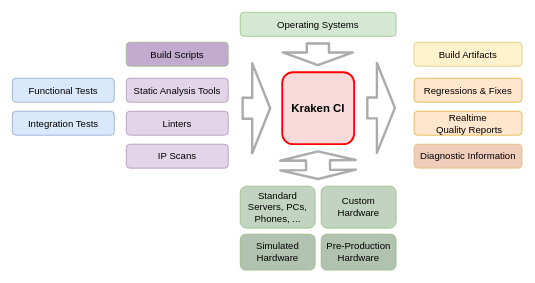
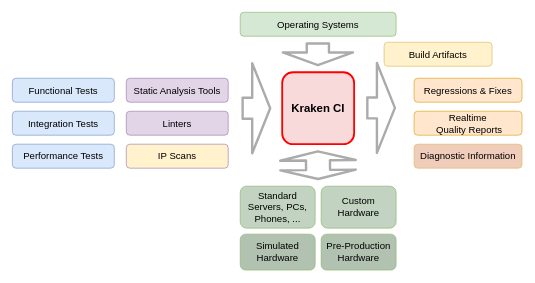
  <mxCell id="0" />
  <mxCell id="1" parent="0" />
  <mxCell id="2" value="Functional Tests" style="rounded=1;whiteSpace=wrap;html=1;fontSize=16;glass=0;strokeWidth=1;shadow=0;fillColor=#dae8fc;strokeColor=#6c8ebf;" parent="1" vertex="1"><mxGeometry x="20" y="130" width="170" height="40" as="geometry" /></mxCell>
  <mxCell id="3" value="Integration Tests" style="rounded=1;whiteSpace=wrap;html=1;fontSize=16;glass=0;strokeWidth=1;shadow=0;fillColor=#dae8fc;strokeColor=#6c8ebf;" parent="1" vertex="1"><mxGeometry x="20" y="185" width="170" height="40" as="geometry" /></mxCell>
- <mxCell id="5" value="Build Scripts" style="rounded=1;whiteSpace=wrap;html=1;fontSize=16;glass=0;strokeWidth=1;shadow=0;strokeColor=#82b366;fillColor=#C3ABD0;" parent="1" vertex="1"><mxGeometry x="210" y="70" width="170" height="40" as="geometry" /></mxCell>
+ <mxCell id="4" value="Performance Tests" style="rounded=1;whiteSpace=wrap;html=1;fontSize=16;glass=0;strokeWidth=1;shadow=0;fillColor=#dae8fc;strokeColor=#6c8ebf;" parent="1" vertex="1"><mxGeometry x="20" y="240" width="170" height="40" as="geometry" /></mxCell>
  <mxCell id="6" value="Static Analysis Tools" style="rounded=1;whiteSpace=wrap;html=1;fontSize=16;glass=0;strokeWidth=1;shadow=0;fillColor=#e1d5e7;strokeColor=#9673a6;" parent="1" vertex="1"><mxGeometry x="210" y="130" width="170" height="40" as="geometry" /></mxCell>
  <mxCell id="7" value="Linters" style="rounded=1;whiteSpace=wrap;html=1;fontSize=16;glass=0;strokeWidth=1;shadow=0;fillColor=#e1d5e7;strokeColor=#9673a6;" parent="1" vertex="1"><mxGeometry x="210" y="185" width="170" height="40" as="geometry" /></mxCell>
  <mxCell id="8" value="&lt;div&gt;Regressions&amp;nbsp;&lt;span&gt;&amp;amp; Fixes&lt;/span&gt;&lt;/div&gt;" style="rounded=1;whiteSpace=wrap;html=1;fontSize=16;glass=0;strokeWidth=1;shadow=0;fillColor=#ffe6cc;strokeColor=#d79b00;" parent="1" vertex="1"><mxGeometry x="690" y="130" width="180" height="40" as="geometry" /></mxCell>
  <mxCell id="9" value="Kraken CI" style="rounded=1;whiteSpace=wrap;html=1;fontSize=19;strokeWidth=3;strokeColor=#FF0000;fillColor=#F8DADA;fontStyle=1" parent="1" vertex="1"><mxGeometry x="470" y="120" width="120" height="120" as="geometry" /></mxCell>
- <mxCell id="10" value="IP Scans" style="rounded=1;whiteSpace=wrap;html=1;fontSize=16;glass=0;strokeWidth=1;shadow=0;fillColor=#e1d5e7;strokeColor=#9673a6;" parent="1" vertex="1"><mxGeometry x="210" y="240" width="170" height="40" as="geometry" /></mxCell>
+ <mxCell id="10" value="IP Scans" style="rounded=1;whiteSpace=wrap;html=1;fontSize=16;glass=0;strokeWidth=1;shadow=0;fillColor=#fff2cc;strokeColor=#9673a6;" parent="1" vertex="1"><mxGeometry x="210" y="240" width="170" height="40" as="geometry" /></mxCell>
  <mxCell id="11" value="" style="shape=flexArrow;endArrow=classic;html=1;strokeColor=#ABABAB;strokeWidth=4;fontSize=16;endWidth=111;endSize=8.67;width=32;" parent="1" edge="1"><mxGeometry width="50" height="50" relative="1" as="geometry"><mxPoint x="402" y="180" as="sourcePoint" /><mxPoint x="452" y="180" as="targetPoint" /></mxGeometry></mxCell>
  <mxCell id="12" value="" style="shape=flexArrow;endArrow=classic;html=1;strokeColor=#ABABAB;strokeWidth=4;fontSize=16;endWidth=111;endSize=8.67;width=32;" parent="1" edge="1"><mxGeometry width="50" height="50" relative="1" as="geometry"><mxPoint x="610" y="179.5" as="sourcePoint" /><mxPoint x="660" y="179.5" as="targetPoint" /></mxGeometry></mxCell>
- <mxCell id="13" value="Build Artifacts" style="rounded=1;whiteSpace=wrap;html=1;fontSize=16;glass=0;strokeWidth=1;shadow=0;fillColor=#fff2cc;strokeColor=#d6b656;" parent="1" vertex="1"><mxGeometry x="690" y="70" width="180" height="40" as="geometry" /></mxCell>
+ <mxCell id="13" value="Build Artifacts" style="rounded=1;whiteSpace=wrap;html=1;fontSize=16;glass=0;strokeWidth=1;shadow=0;fillColor=#fff2cc;strokeColor=#d6b656;" parent="1" vertex="1"><mxGeometry x="640" y="70" width="180" height="40" as="geometry" /></mxCell>
  <mxCell id="14" value="Realtime&lt;br&gt;&amp;nbsp;Quality Reports" style="rounded=1;whiteSpace=wrap;html=1;fontSize=16;glass=0;strokeWidth=1;shadow=0;fillColor=#ffe6cc;strokeColor=#d79b00;" parent="1" vertex="1"><mxGeometry x="690" y="185" width="180" height="40" as="geometry" /></mxCell>
  <mxCell id="15" value="Simulated Hardware" style="rounded=1;whiteSpace=wrap;html=1;fontSize=16;glass=0;strokeWidth=1;shadow=0;strokeColor=#82b366;fillColor=#B2C2B1;" vertex="1" parent="1"><mxGeometry x="400" y="390" width="125" height="60" as="geometry" /></mxCell>
  <mxCell id="16" value="Custom Hardware" style="rounded=1;whiteSpace=wrap;html=1;fontSize=16;glass=0;strokeWidth=1;shadow=0;strokeColor=#82b366;fillColor=#C2D4C1;" vertex="1" parent="1"><mxGeometry x="535" y="310" width="125" height="70" as="geometry" /></mxCell>
  <mxCell id="17" value="Operating Systems" style="rounded=1;whiteSpace=wrap;html=1;fontSize=16;glass=0;strokeWidth=1;shadow=0;strokeColor=#82b366;fillColor=#d5e8d4;" vertex="1" parent="1"><mxGeometry x="400" y="20" width="260" height="40" as="geometry" /></mxCell>
  <mxCell id="18" value="Pre-Production Hardware" style="rounded=1;whiteSpace=wrap;html=1;fontSize=16;glass=0;strokeWidth=1;shadow=0;strokeColor=#82b366;fillColor=#B2C2B1;" vertex="1" parent="1"><mxGeometry x="535" y="390" width="125" height="60" as="geometry" /></mxCell>
  <mxCell id="19" value="" style="shape=flexArrow;endArrow=classic;startArrow=classic;html=1;startWidth=82;startSize=3.67;endWidth=82;endSize=3.67;width=37;strokeWidth=4;strokeColor=#ABABAB;" edge="1" parent="1"><mxGeometry width="50" height="50" relative="1" as="geometry"><mxPoint x="530" y="300" as="sourcePoint" /><mxPoint x="529.5" y="250" as="targetPoint" /></mxGeometry></mxCell>
  <mxCell id="20" value="" style="shape=flexArrow;endArrow=classic;html=1;strokeColor=#ABABAB;strokeWidth=4;endWidth=76;endSize=5.67;width=34;" edge="1" parent="1"><mxGeometry width="50" height="50" relative="1" as="geometry"><mxPoint x="529.5" y="70" as="sourcePoint" /><mxPoint x="529.5" y="110" as="targetPoint" /></mxGeometry></mxCell>
  <mxCell id="21" value="Standard Servers, PCs, Phones, ..." style="rounded=1;whiteSpace=wrap;html=1;fontSize=16;glass=0;strokeWidth=1;shadow=0;strokeColor=#82b366;fillColor=#C2D4C1;" vertex="1" parent="1"><mxGeometry x="400" y="310" width="125" height="70" as="geometry" /></mxCell>
  <mxCell id="22" value="Diagnostic Information" style="rounded=1;whiteSpace=wrap;html=1;fontSize=16;glass=0;strokeWidth=1;shadow=0;strokeColor=#d6b656;fillColor=#F0CDBB;" vertex="1" parent="1"><mxGeometry x="690" y="240" width="180" height="40" as="geometry" /></mxCell>
